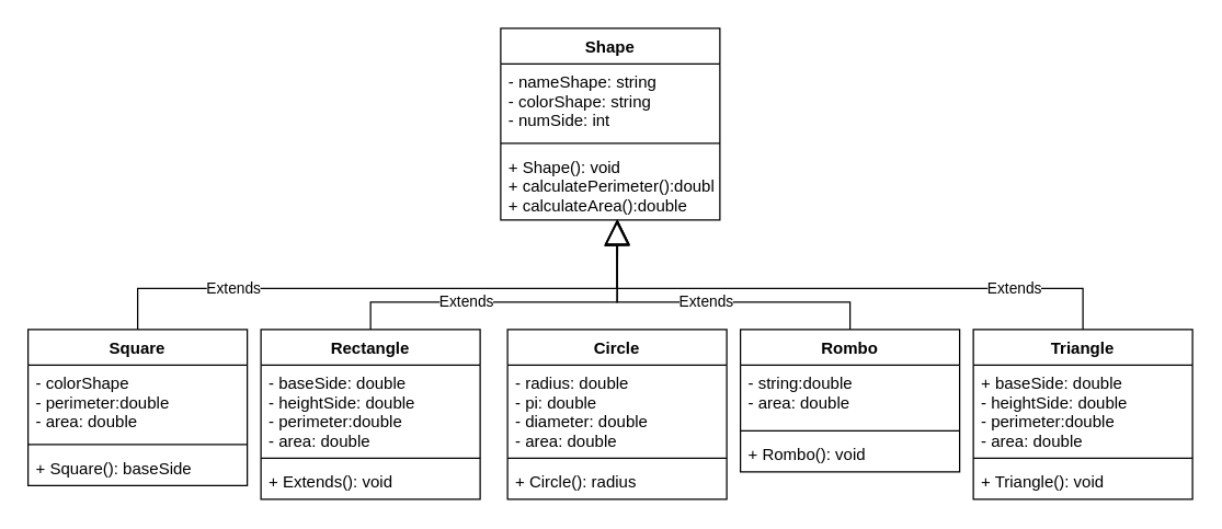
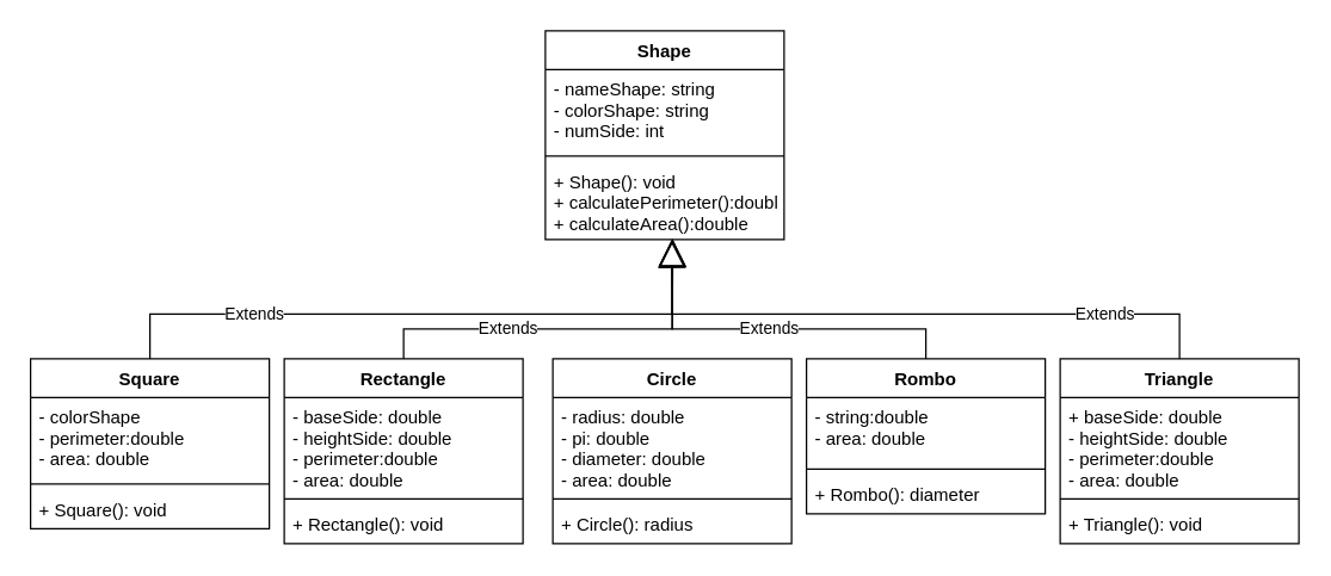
  <mxCell id="0" />
  <mxCell id="1" parent="0" />
  <mxCell id="2" value="Shape" style="swimlane;fontStyle=1;align=center;verticalAlign=top;childLayout=stackLayout;horizontal=1;startSize=26;horizontalStack=0;resizeParent=1;resizeParentMax=0;resizeLast=0;collapsible=1;marginBottom=0;" parent="1" vertex="1"><mxGeometry x="365" width="160" height="140" as="geometry" y="20" /></mxCell>
  <mxCell id="3" value="- nameShape: string&#10;- colorShape: string&#10;- numSide: int&#10;" style="text;strokeColor=none;fillColor=none;align=left;verticalAlign=top;spacingLeft=4;spacingRight=4;overflow=hidden;rotatable=0;points=[[0,0.5],[1,0.5]];portConstraint=eastwest;" parent="2" vertex="1"><mxGeometry y="26" width="160" height="54" as="geometry" /></mxCell>
  <mxCell id="4" value="" style="line;strokeWidth=1;fillColor=none;align=left;verticalAlign=middle;spacingTop=-1;spacingLeft=3;spacingRight=3;rotatable=0;labelPosition=right;points=[];portConstraint=eastwest;strokeColor=inherit;" parent="2" vertex="1"><mxGeometry y="80" width="160" height="8" as="geometry" /></mxCell>
  <mxCell id="5" value="+ Shape(): void&#10;+ calculatePerimeter():double&#10;+ calculateArea():double " style="text;strokeColor=none;fillColor=none;align=left;verticalAlign=top;spacingLeft=4;spacingRight=4;overflow=hidden;rotatable=0;points=[[0,0.5],[1,0.5]];portConstraint=eastwest;" parent="2" vertex="1"><mxGeometry y="88" width="160" height="52" as="geometry" /></mxCell>
  <mxCell id="6" value="Circle" style="swimlane;fontStyle=1;align=center;verticalAlign=top;childLayout=stackLayout;horizontal=1;startSize=26;horizontalStack=0;resizeParent=1;resizeParentMax=0;resizeLast=0;collapsible=1;marginBottom=0;" parent="1" vertex="1"><mxGeometry x="370" y="240" width="160" height="124" as="geometry" /></mxCell>
  <mxCell id="7" value="- radius: double&#10;- pi: double&#10;- diameter: double&#10;- area: double" style="text;strokeColor=none;fillColor=none;align=left;verticalAlign=top;spacingLeft=4;spacingRight=4;overflow=hidden;rotatable=0;points=[[0,0.5],[1,0.5]];portConstraint=eastwest;" parent="6" vertex="1"><mxGeometry y="26" width="160" height="64" as="geometry" /></mxCell>
  <mxCell id="8" value="" style="line;strokeWidth=1;fillColor=none;align=left;verticalAlign=middle;spacingTop=-1;spacingLeft=3;spacingRight=3;rotatable=0;labelPosition=right;points=[];portConstraint=eastwest;strokeColor=inherit;" parent="6" vertex="1"><mxGeometry y="90" width="160" height="8" as="geometry" /></mxCell>
  <mxCell id="9" value="+ Circle(): radius" style="text;strokeColor=none;fillColor=none;align=left;verticalAlign=top;spacingLeft=4;spacingRight=4;overflow=hidden;rotatable=0;points=[[0,0.5],[1,0.5]];portConstraint=eastwest;" parent="6" vertex="1"><mxGeometry y="98" width="160" height="26" as="geometry" /></mxCell>
  <mxCell id="10" value="Triangle" style="swimlane;fontStyle=1;align=center;verticalAlign=top;childLayout=stackLayout;horizontal=1;startSize=26;horizontalStack=0;resizeParent=1;resizeParentMax=0;resizeLast=0;collapsible=1;marginBottom=0;" parent="1" vertex="1"><mxGeometry x="710" y="240" width="160" height="124" as="geometry" /></mxCell>
  <mxCell id="11" value="+ baseSide: double&#10;- heightSide: double&#10;- perimeter:double&#10;- area: double" style="text;strokeColor=none;fillColor=none;align=left;verticalAlign=top;spacingLeft=4;spacingRight=4;overflow=hidden;rotatable=0;points=[[0,0.5],[1,0.5]];portConstraint=eastwest;" parent="10" vertex="1"><mxGeometry y="26" width="160" height="64" as="geometry" /></mxCell>
  <mxCell id="12" value="" style="line;strokeWidth=1;fillColor=none;align=left;verticalAlign=middle;spacingTop=-1;spacingLeft=3;spacingRight=3;rotatable=0;labelPosition=right;points=[];portConstraint=eastwest;strokeColor=inherit;" parent="10" vertex="1"><mxGeometry y="90" width="160" height="8" as="geometry" /></mxCell>
  <mxCell id="13" value="+ Triangle(): void" style="text;strokeColor=none;fillColor=none;align=left;verticalAlign=top;spacingLeft=4;spacingRight=4;overflow=hidden;rotatable=0;points=[[0,0.5],[1,0.5]];portConstraint=eastwest;" parent="10" vertex="1"><mxGeometry y="98" width="160" height="26" as="geometry" /></mxCell>
  <mxCell id="14" value="Rectangle" style="swimlane;fontStyle=1;align=center;verticalAlign=top;childLayout=stackLayout;horizontal=1;startSize=26;horizontalStack=0;resizeParent=1;resizeParentMax=0;resizeLast=0;collapsible=1;marginBottom=0;" parent="1" vertex="1"><mxGeometry x="190" y="240" width="160" height="124" as="geometry" /></mxCell>
  <mxCell id="15" value="- baseSide: double&#10;- heightSide: double&#10;- perimeter:double&#10;- area: double" style="text;strokeColor=none;fillColor=none;align=left;verticalAlign=top;spacingLeft=4;spacingRight=4;overflow=hidden;rotatable=0;points=[[0,0.5],[1,0.5]];portConstraint=eastwest;" parent="14" vertex="1"><mxGeometry y="26" width="160" height="64" as="geometry" /></mxCell>
  <mxCell id="16" value="" style="line;strokeWidth=1;fillColor=none;align=left;verticalAlign=middle;spacingTop=-1;spacingLeft=3;spacingRight=3;rotatable=0;labelPosition=right;points=[];portConstraint=eastwest;strokeColor=inherit;" parent="14" vertex="1"><mxGeometry y="90" width="160" height="8" as="geometry" /></mxCell>
- <mxCell id="17" value="+ Extends(): void" style="text;strokeColor=none;fillColor=none;align=left;verticalAlign=top;spacingLeft=4;spacingRight=4;overflow=hidden;rotatable=0;points=[[0,0.5],[1,0.5]];portConstraint=eastwest;" parent="14" vertex="1"><mxGeometry y="98" width="160" height="26" as="geometry" /></mxCell>
+ <mxCell id="17" value="+ Rectangle(): void" style="text;strokeColor=none;fillColor=none;align=left;verticalAlign=top;spacingLeft=4;spacingRight=4;overflow=hidden;rotatable=0;points=[[0,0.5],[1,0.5]];portConstraint=eastwest;" parent="14" vertex="1"><mxGeometry y="98" width="160" height="26" as="geometry" /></mxCell>
  <mxCell id="18" value="Square" style="swimlane;fontStyle=1;align=center;verticalAlign=top;childLayout=stackLayout;horizontal=1;startSize=26;horizontalStack=0;resizeParent=1;resizeParentMax=0;resizeLast=0;collapsible=1;marginBottom=0;" parent="1" vertex="1"><mxGeometry y="240" width="160" height="114" as="geometry" x="20" /></mxCell>
  <mxCell id="19" value="- colorShape&#10;- perimeter:double&#10;- area: double" style="text;strokeColor=none;fillColor=none;align=left;verticalAlign=top;spacingLeft=4;spacingRight=4;overflow=hidden;rotatable=0;points=[[0,0.5],[1,0.5]];portConstraint=eastwest;" parent="18" vertex="1"><mxGeometry y="26" width="160" height="54" as="geometry" /></mxCell>
  <mxCell id="20" value="" style="line;strokeWidth=1;fillColor=none;align=left;verticalAlign=middle;spacingTop=-1;spacingLeft=3;spacingRight=3;rotatable=0;labelPosition=right;points=[];portConstraint=eastwest;strokeColor=inherit;" parent="18" vertex="1"><mxGeometry y="80" width="160" height="8" as="geometry" /></mxCell>
- <mxCell id="21" value="+ Square(): baseSide" style="text;strokeColor=none;fillColor=none;align=left;verticalAlign=top;spacingLeft=4;spacingRight=4;overflow=hidden;rotatable=0;points=[[0,0.5],[1,0.5]];portConstraint=eastwest;" parent="18" vertex="1"><mxGeometry y="88" width="160" height="26" as="geometry" /></mxCell>
+ <mxCell id="21" value="+ Square(): void" style="text;strokeColor=none;fillColor=none;align=left;verticalAlign=top;spacingLeft=4;spacingRight=4;overflow=hidden;rotatable=0;points=[[0,0.5],[1,0.5]];portConstraint=eastwest;" parent="18" vertex="1"><mxGeometry y="88" width="160" height="26" as="geometry" /></mxCell>
  <mxCell id="22" value="Rombo" style="swimlane;fontStyle=1;align=center;verticalAlign=top;childLayout=stackLayout;horizontal=1;startSize=26;horizontalStack=0;resizeParent=1;resizeParentMax=0;resizeLast=0;collapsible=1;marginBottom=0;" parent="1" vertex="1"><mxGeometry x="540" y="240" width="160" height="104" as="geometry" /></mxCell>
  <mxCell id="23" value="- string:double&#10;- area: double" style="text;strokeColor=none;fillColor=none;align=left;verticalAlign=top;spacingLeft=4;spacingRight=4;overflow=hidden;rotatable=0;points=[[0,0.5],[1,0.5]];portConstraint=eastwest;" parent="22" vertex="1"><mxGeometry y="26" width="160" height="44" as="geometry" /></mxCell>
  <mxCell id="24" value="" style="line;strokeWidth=1;fillColor=none;align=left;verticalAlign=middle;spacingTop=-1;spacingLeft=3;spacingRight=3;rotatable=0;labelPosition=right;points=[];portConstraint=eastwest;strokeColor=inherit;" parent="22" vertex="1"><mxGeometry y="70" width="160" height="8" as="geometry" /></mxCell>
- <mxCell id="25" value="+ Rombo(): void" style="text;strokeColor=none;fillColor=none;align=left;verticalAlign=top;spacingLeft=4;spacingRight=4;overflow=hidden;rotatable=0;points=[[0,0.5],[1,0.5]];portConstraint=eastwest;" parent="22" vertex="1"><mxGeometry y="78" width="160" height="26" as="geometry" /></mxCell>
+ <mxCell id="25" value="+ Rombo(): diameter" style="text;strokeColor=none;fillColor=none;align=left;verticalAlign=top;spacingLeft=4;spacingRight=4;overflow=hidden;rotatable=0;points=[[0,0.5],[1,0.5]];portConstraint=eastwest;" parent="22" vertex="1"><mxGeometry y="78" width="160" height="26" as="geometry" /></mxCell>
  <mxCell id="26" value="Extends" style="endArrow=block;endSize=16;endFill=0;html=1;rounded=0;exitX=0.5;exitY=0;exitDx=0;exitDy=0;entryX=0.532;entryY=0.994;entryDx=0;entryDy=0;entryPerimeter=0;" parent="1" source="18" target="5" edge="1"><mxGeometry x="-0.534" width="160" relative="1" as="geometry"><mxPoint x="100" y="220" as="sourcePoint" /><mxPoint x="450" y="180" as="targetPoint" /><Array as="points"><mxPoint x="100" y="210" /><mxPoint x="450" y="210" /></Array><mxPoint as="offset" /></mxGeometry></mxCell>
  <mxCell id="27" value="Extends" style="endArrow=block;endSize=16;endFill=0;html=1;rounded=0;exitX=0.5;exitY=0;exitDx=0;exitDy=0;entryX=0.534;entryY=0.999;entryDx=0;entryDy=0;entryPerimeter=0;" parent="1" source="14" target="5" edge="1"><mxGeometry x="-0.308" width="160" relative="1" as="geometry"><mxPoint x="260" y="230" as="sourcePoint" /><mxPoint x="450" y="180" as="targetPoint" /><Array as="points"><mxPoint x="270" y="220" /><mxPoint x="450" y="220" /></Array><mxPoint as="offset" /></mxGeometry></mxCell>
  <mxCell id="28" value="Extends" style="endArrow=block;endSize=16;endFill=0;html=1;rounded=0;exitX=0.5;exitY=0;exitDx=0;exitDy=0;entryX=0.529;entryY=1.012;entryDx=0;entryDy=0;entryPerimeter=0;" parent="1" source="10" target="5" edge="1"><mxGeometry x="-0.617" width="160" relative="1" as="geometry"><mxPoint x="670" y="210" as="sourcePoint" /><mxPoint x="450" y="180" as="targetPoint" /><Array as="points"><mxPoint x="790" y="210" /><mxPoint x="450" y="210" /></Array><mxPoint as="offset" /></mxGeometry></mxCell>
  <mxCell id="29" value="Extends" style="endArrow=block;endSize=16;endFill=0;html=1;rounded=0;exitX=0.5;exitY=0;exitDx=0;exitDy=0;entryX=0.531;entryY=0.989;entryDx=0;entryDy=0;entryPerimeter=0;" parent="1" source="22" target="5" edge="1"><mxGeometry width="160" relative="1" as="geometry"><mxPoint x="490" y="170" as="sourcePoint" /><mxPoint x="450" y="170" as="targetPoint" /><Array as="points"><mxPoint x="620" y="220" /><mxPoint x="450" y="220" /></Array></mxGeometry></mxCell>
